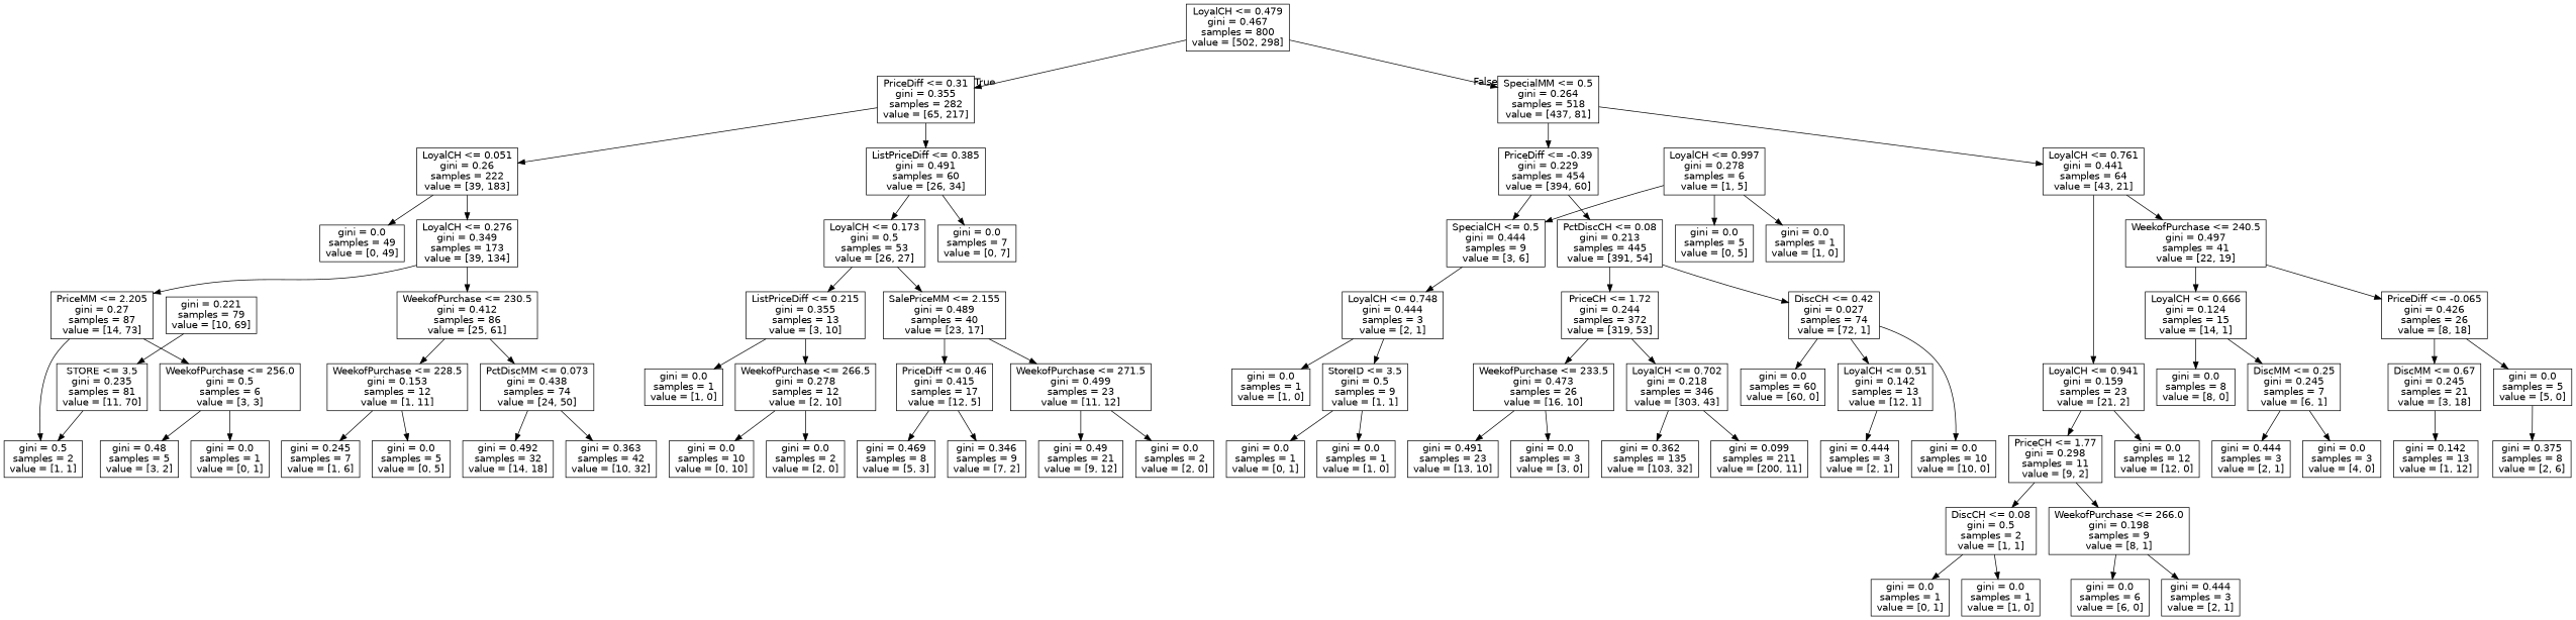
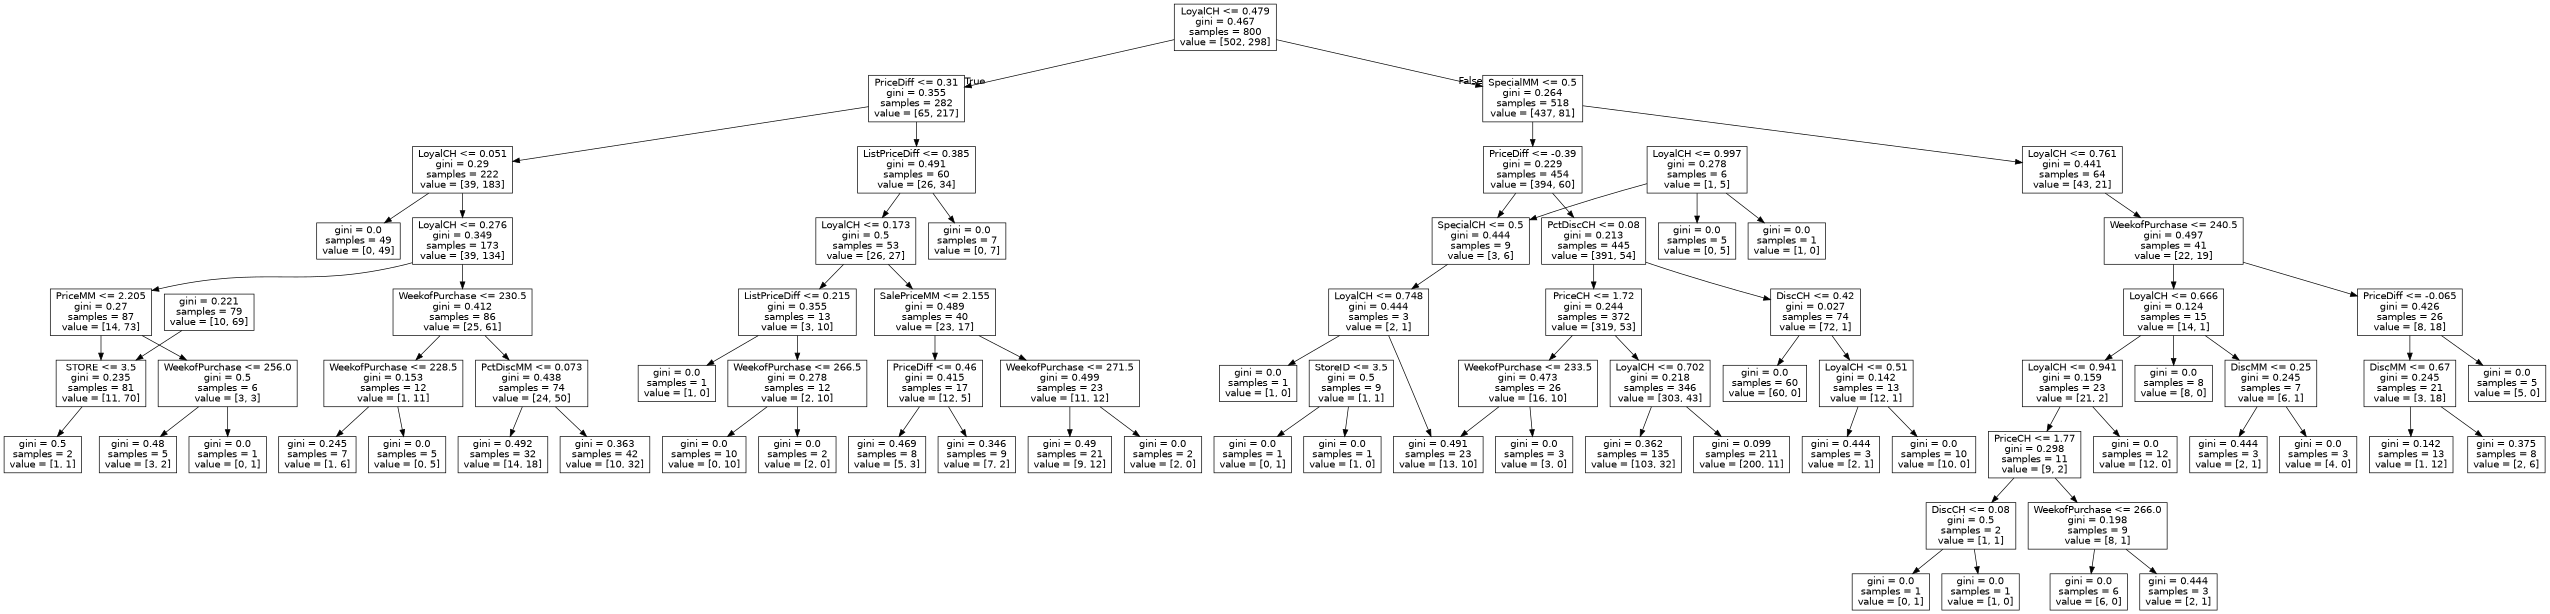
  digraph {
    node [fontname=helvetica shape=box]
    edge [fontname=helvetica]
    n1 [label="LoyalCH <= 0.479\ngini = 0.467\nsamples = 800\nvalue = [502, 298]"]
    n2 [label="PriceDiff <= 0.31\ngini = 0.355\nsamples = 282\nvalue = [65, 217]"]
    n3 [label="SpecialMM <= 0.5\ngini = 0.264\nsamples = 518\nvalue = [437, 81]"]
-   n4 [label="LoyalCH <= 0.051\ngini = 0.26\nsamples = 222\nvalue = [39, 183]"]
+   n4 [label="LoyalCH <= 0.051\ngini = 0.29\nsamples = 222\nvalue = [39, 183]"]
    n5 [label="ListPriceDiff <= 0.385\ngini = 0.491\nsamples = 60\nvalue = [26, 34]"]
    n6 [label="PriceDiff <= -0.39\ngini = 0.229\nsamples = 454\nvalue = [394, 60]"]
    n7 [label="LoyalCH <= 0.761\ngini = 0.441\nsamples = 64\nvalue = [43, 21]"]
    n8 [label="gini = 0.0\nsamples = 49\nvalue = [0, 49]"]
    n9 [label="LoyalCH <= 0.276\ngini = 0.349\nsamples = 173\nvalue = [39, 134]"]
    n10 [label="LoyalCH <= 0.173\ngini = 0.5\nsamples = 53\nvalue = [26, 27]"]
    n11 [label="gini = 0.0\nsamples = 7\nvalue = [0, 7]"]
    n12 [label="PriceMM <= 2.205\ngini = 0.27\nsamples = 87\nvalue = [14, 73]"]
    n13 [label="WeekofPurchase <= 230.5\ngini = 0.412\nsamples = 86\nvalue = [25, 61]"]
    n14 [label="STORE <= 3.5\ngini = 0.235\nsamples = 81\nvalue = [11, 70]"]
    n15 [label="WeekofPurchase <= 256.0\ngini = 0.5\nsamples = 6\nvalue = [3, 3]"]
    n16 [label="WeekofPurchase <= 228.5\ngini = 0.153\nsamples = 12\nvalue = [1, 11]"]
    n17 [label="PctDiscMM <= 0.073\ngini = 0.438\nsamples = 74\nvalue = [24, 50]"]
    n18 [label="gini = 0.5\nsamples = 2\nvalue = [1, 1]"]
    n19 [label="gini = 0.48\nsamples = 5\nvalue = [3, 2]"]
    n20 [label="gini = 0.0\nsamples = 1\nvalue = [0, 1]"]
    n21 [label="gini = 0.221\nsamples = 79\nvalue = [10, 69]"]
    n22 [label="gini = 0.245\nsamples = 7\nvalue = [1, 6]"]
    n23 [label="gini = 0.0\nsamples = 5\nvalue = [0, 5]"]
    n24 [label="gini = 0.492\nsamples = 32\nvalue = [14, 18]"]
    n25 [label="gini = 0.363\nsamples = 42\nvalue = [10, 32]"]
    n26 [label="ListPriceDiff <= 0.215\ngini = 0.355\nsamples = 13\nvalue = [3, 10]"]
    n27 [label="SalePriceMM <= 2.155\ngini = 0.489\nsamples = 40\nvalue = [23, 17]"]
    n28 [label="gini = 0.0\nsamples = 1\nvalue = [1, 0]"]
    n29 [label="WeekofPurchase <= 266.5\ngini = 0.278\nsamples = 12\nvalue = [2, 10]"]
    n30 [label="PriceDiff <= 0.46\ngini = 0.415\nsamples = 17\nvalue = [12, 5]"]
    n31 [label="WeekofPurchase <= 271.5\ngini = 0.499\nsamples = 23\nvalue = [11, 12]"]
    n32 [label="gini = 0.0\nsamples = 10\nvalue = [0, 10]"]
    n33 [label="gini = 0.0\nsamples = 2\nvalue = [2, 0]"]
    n34 [label="gini = 0.469\nsamples = 8\nvalue = [5, 3]"]
    n35 [label="gini = 0.346\nsamples = 9\nvalue = [7, 2]"]
    n36 [label="gini = 0.49\nsamples = 21\nvalue = [9, 12]"]
    n37 [label="gini = 0.0\nsamples = 2\nvalue = [2, 0]"]
    n38 [label="SpecialCH <= 0.5\ngini = 0.444\nsamples = 9\nvalue = [3, 6]"]
    n39 [label="PctDiscCH <= 0.08\ngini = 0.213\nsamples = 445\nvalue = [391, 54]"]
    n40 [label="WeekofPurchase <= 240.5\ngini = 0.497\nsamples = 41\nvalue = [22, 19]"]
    n41 [label="LoyalCH <= 0.941\ngini = 0.159\nsamples = 23\nvalue = [21, 2]"]
    n42 [label="LoyalCH <= 0.748\ngini = 0.444\nsamples = 3\nvalue = [2, 1]"]
    n43 [label="PriceCH <= 1.72\ngini = 0.244\nsamples = 372\nvalue = [319, 53]"]
    n44 [label="DiscCH <= 0.42\ngini = 0.027\nsamples = 74\nvalue = [72, 1]"]
    n45 [label="gini = 0.0\nsamples = 1\nvalue = [1, 0]"]
    n46 [label="StoreID <= 3.5\ngini = 0.5\nsamples = 9\nvalue = [1, 1]"]
    n47 [label="LoyalCH <= 0.997\ngini = 0.278\nsamples = 6\nvalue = [1, 5]"]
    n48 [label="gini = 0.0\nsamples = 5\nvalue = [0, 5]"]
    n49 [label="gini = 0.0\nsamples = 1\nvalue = [1, 0]"]
    n50 [label="gini = 0.0\nsamples = 1\nvalue = [0, 1]"]
    n51 [label="gini = 0.0\nsamples = 1\nvalue = [1, 0]"]
    n52 [label="WeekofPurchase <= 233.5\ngini = 0.473\nsamples = 26\nvalue = [16, 10]"]
    n53 [label="LoyalCH <= 0.702\ngini = 0.218\nsamples = 346\nvalue = [303, 43]"]
    n54 [label="gini = 0.0\nsamples = 60\nvalue = [60, 0]"]
    n55 [label="LoyalCH <= 0.51\ngini = 0.142\nsamples = 13\nvalue = [12, 1]"]
    n56 [label="gini = 0.491\nsamples = 23\nvalue = [13, 10]"]
    n57 [label="gini = 0.0\nsamples = 3\nvalue = [3, 0]"]
    n58 [label="gini = 0.362\nsamples = 135\nvalue = [103, 32]"]
    n59 [label="gini = 0.099\nsamples = 211\nvalue = [200, 11]"]
    n60 [label="gini = 0.444\nsamples = 3\nvalue = [2, 1]"]
    n61 [label="gini = 0.0\nsamples = 10\nvalue = [10, 0]"]
    n62 [label="LoyalCH <= 0.666\ngini = 0.124\nsamples = 15\nvalue = [14, 1]"]
    n63 [label="PriceDiff <= -0.065\ngini = 0.426\nsamples = 26\nvalue = [8, 18]"]
    n64 [label="PriceCH <= 1.77\ngini = 0.298\nsamples = 11\nvalue = [9, 2]"]
    n65 [label="gini = 0.0\nsamples = 12\nvalue = [12, 0]"]
    n66 [label="gini = 0.0\nsamples = 8\nvalue = [8, 0]"]
    n67 [label="DiscMM <= 0.25\ngini = 0.245\nsamples = 7\nvalue = [6, 1]"]
    n68 [label="DiscMM <= 0.67\ngini = 0.245\nsamples = 21\nvalue = [3, 18]"]
    n69 [label="gini = 0.0\nsamples = 5\nvalue = [5, 0]"]
    n70 [label="gini = 0.444\nsamples = 3\nvalue = [2, 1]"]
    n71 [label="gini = 0.0\nsamples = 3\nvalue = [4, 0]"]
    n72 [label="gini = 0.142\nsamples = 13\nvalue = [1, 12]"]
    n73 [label="gini = 0.375\nsamples = 8\nvalue = [2, 6]"]
    n74 [label="DiscCH <= 0.08\ngini = 0.5\nsamples = 2\nvalue = [1, 1]"]
    n75 [label="WeekofPurchase <= 266.0\ngini = 0.198\nsamples = 9\nvalue = [8, 1]"]
    n76 [label="gini = 0.0\nsamples = 1\nvalue = [0, 1]"]
    n77 [label="gini = 0.0\nsamples = 1\nvalue = [1, 0]"]
    n78 [label="gini = 0.0\nsamples = 6\nvalue = [6, 0]"]
    n79 [label="gini = 0.444\nsamples = 3\nvalue = [2, 1]"]
    n1 -> n2 [headlabel=True labelangle=45 labeldistance=2.5]
    n1 -> n3 [headlabel=False labelangle=-45 labeldistance=2.5]
    n2 -> n4
    n2 -> n5
    n3 -> n6
    n3 -> n7
    n4 -> n8
    n4 -> n9
    n5 -> n10
    n5 -> n11
    n6 -> n38
    n6 -> n39
    n7 -> n40
-   n7 -> n41
+   n62 -> n41
    n9 -> n12
    n9 -> n13
    n10 -> n26
    n10 -> n27
-   n12 -> n18
+   n12 -> n14
    n12 -> n15
    n13 -> n16
    n13 -> n17
    n14 -> n18
    n15 -> n19
    n15 -> n20
    n16 -> n22
    n16 -> n23
    n17 -> n24
    n17 -> n25
    n21 -> n14
    n26 -> n28
    n26 -> n29
    n27 -> n30
    n27 -> n31
    n29 -> n32
    n29 -> n33
    n30 -> n34
    n30 -> n35
    n31 -> n36
    n31 -> n37
    n38 -> n42
    n39 -> n43
    n39 -> n44
    n40 -> n62
    n40 -> n63
    n41 -> n64
    n41 -> n65
    n42 -> n45
-   n42 -> n46
+   n42 -> n56
    n43 -> n52
    n43 -> n53
    n44 -> n54
    n44 -> n55
    n46 -> n50
    n46 -> n51
    n47 -> n38
    n47 -> n48
    n47 -> n49
    n52 -> n56
    n52 -> n57
    n53 -> n58
    n53 -> n59
    n55 -> n60
-   n44 -> n61
+   n55 -> n61
    n62 -> n66
    n62 -> n67
    n63 -> n68
    n63 -> n69
    n64 -> n74
    n64 -> n75
    n67 -> n70
    n67 -> n71
    n68 -> n72
-   n69 -> n73
+   n68 -> n73
    n74 -> n76
    n74 -> n77
    n75 -> n78
    n75 -> n79
  }
